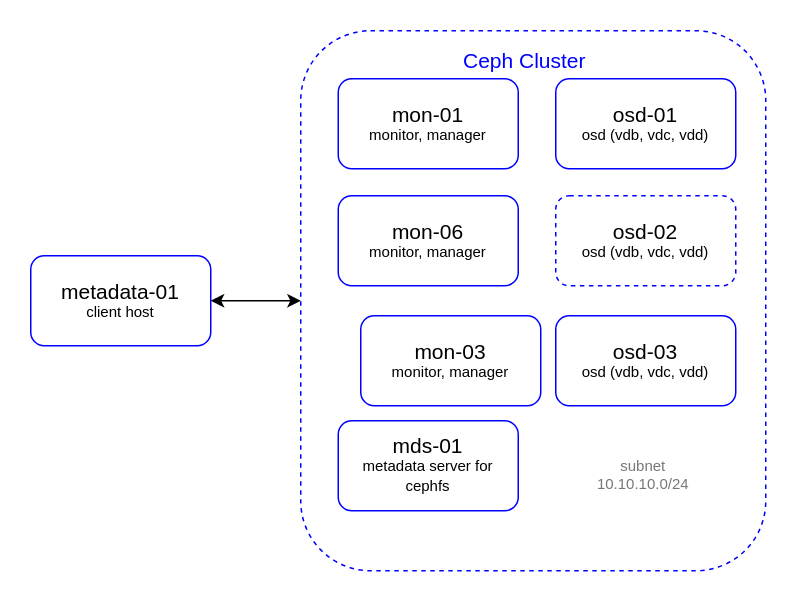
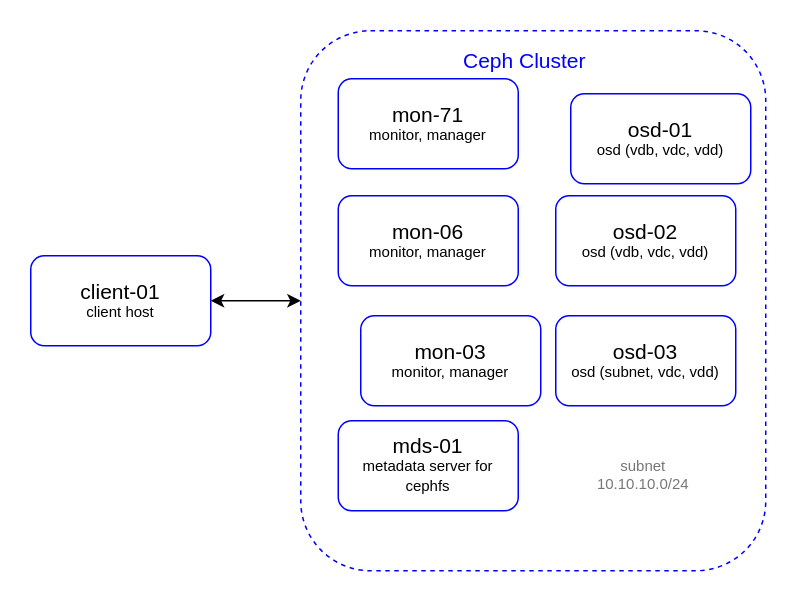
  <mxCell id="0" />
  <mxCell id="1" parent="0" />
  <mxCell id="2" value="" style="rounded=1;whiteSpace=wrap;html=1;strokeColor=#0000FF;dashed=1;fillColor=none;" parent="1" vertex="1"><mxGeometry x="200" width="310" height="360" as="geometry" y="20" /></mxCell>
  <mxCell id="3" value="&lt;p style=&quot;line-height: 100%&quot;&gt;&lt;font&gt;&lt;span style=&quot;font-size: 14px&quot;&gt;mds-01&lt;br&gt;&lt;/span&gt;&lt;/font&gt;&lt;span style=&quot;font-size: 10px&quot;&gt;metadata server for cephfs&lt;/span&gt;&lt;br&gt;&lt;/p&gt;" style="rounded=1;whiteSpace=wrap;html=1;strokeColor=#0000FF;" parent="1" vertex="1"><mxGeometry x="225" y="280" width="120" height="60" as="geometry" /></mxCell>
- <mxCell id="4" value="&lt;p style=&quot;line-height: 100%&quot;&gt;&lt;span style=&quot;font-size: 14px&quot;&gt;mon-01&lt;/span&gt;&lt;br&gt;&lt;span style=&quot;font-size: 10px&quot;&gt;monitor, manager&lt;/span&gt;&lt;/p&gt;" style="rounded=1;whiteSpace=wrap;html=1;strokeColor=#0000FF;" parent="1" vertex="1"><mxGeometry x="225" y="52" width="120" height="60" as="geometry" /></mxCell>
- <mxCell id="5" value="&lt;p style=&quot;line-height: 100%&quot;&gt;&lt;span style=&quot;font-size: 14px&quot;&gt;metadata-01&lt;/span&gt;&lt;br&gt;&lt;span style=&quot;font-size: 10px&quot;&gt;client host&lt;/span&gt;&lt;/p&gt;" style="rounded=1;whiteSpace=wrap;html=1;strokeColor=#0000FF;" parent="1" vertex="1"><mxGeometry x="20" y="170" width="120" height="60" as="geometry" /></mxCell>
+ <mxCell id="4" value="&lt;p style=&quot;line-height: 100%&quot;&gt;&lt;span style=&quot;font-size: 14px&quot;&gt;mon-71&lt;/span&gt;&lt;br&gt;&lt;span style=&quot;font-size: 10px&quot;&gt;monitor, manager&lt;/span&gt;&lt;/p&gt;" style="rounded=1;whiteSpace=wrap;html=1;strokeColor=#0000FF;" parent="1" vertex="1"><mxGeometry x="225" y="52" width="120" height="60" as="geometry" /></mxCell>
+ <mxCell id="5" value="&lt;p style=&quot;line-height: 100%&quot;&gt;&lt;span style=&quot;font-size: 14px&quot;&gt;client-01&lt;/span&gt;&lt;br&gt;&lt;span style=&quot;font-size: 10px&quot;&gt;client host&lt;/span&gt;&lt;/p&gt;" style="rounded=1;whiteSpace=wrap;html=1;strokeColor=#0000FF;" parent="1" vertex="1"><mxGeometry x="20" y="170" width="120" height="60" as="geometry" /></mxCell>
  <mxCell id="6" value="&lt;p style=&quot;line-height: 100%&quot;&gt;&lt;span style=&quot;font-size: 14px&quot;&gt;mon-03&lt;/span&gt;&lt;br&gt;&lt;span style=&quot;font-size: 10px&quot;&gt;monitor, manager&lt;/span&gt;&lt;/p&gt;" style="rounded=1;whiteSpace=wrap;html=1;strokeColor=#0000FF;" parent="1" vertex="1"><mxGeometry x="240" y="210" width="120" height="60" as="geometry" /></mxCell>
  <mxCell id="7" value="&lt;font style=&quot;font-size: 10px&quot;&gt;subnet&lt;br&gt;10.10.10.0/24&lt;/font&gt;" style="edgeLabel;html=1;align=center;verticalAlign=middle;resizable=0;points=[];fontSize=8;fontColor=#777777;rotation=0;" parent="1" vertex="1" connectable="0"><mxGeometry x="430" y="310" as="geometry"><mxPoint x="-3" y="5" as="offset" /></mxGeometry></mxCell>
  <mxCell id="8" value="" style="endArrow=classic;startArrow=classic;html=1;rounded=1;entryX=0;entryY=0.5;entryDx=0;entryDy=0;exitX=1;exitY=0.5;exitDx=0;exitDy=0;" parent="1" source="5" target="2" edge="1"><mxGeometry width="50" height="50" relative="1" as="geometry"><mxPoint x="-10" y="410" as="sourcePoint" /><mxPoint x="200" y="240" as="targetPoint" /></mxGeometry></mxCell>
  <mxCell id="9" value="&lt;p style=&quot;line-height: 100%&quot;&gt;&lt;span style=&quot;font-size: 14px&quot;&gt;mon-06&lt;/span&gt;&lt;br&gt;&lt;span style=&quot;font-size: 10px&quot;&gt;monitor, manager&lt;/span&gt;&lt;/p&gt;" style="rounded=1;whiteSpace=wrap;html=1;strokeColor=#0000FF;" parent="1" vertex="1"><mxGeometry x="225" y="130" width="120" height="60" as="geometry" /></mxCell>
- <mxCell id="10" value="&lt;p style=&quot;line-height: 100%&quot;&gt;&lt;font&gt;&lt;span style=&quot;font-size: 14px&quot;&gt;osd-02&lt;br&gt;&lt;/span&gt;&lt;/font&gt;&lt;span style=&quot;font-size: 10px&quot;&gt;osd (vdb, vdc, vdd)&lt;/span&gt;&lt;/p&gt;" style="rounded=1;whiteSpace=wrap;html=1;strokeColor=#0000FF;dashed=1;" parent="1" vertex="1"><mxGeometry x="370" y="130" width="120" height="60" as="geometry" /></mxCell>
- <mxCell id="11" value="&lt;p style=&quot;line-height: 100%&quot;&gt;&lt;font&gt;&lt;span style=&quot;font-size: 14px&quot;&gt;osd-01&lt;br&gt;&lt;/span&gt;&lt;/font&gt;&lt;span style=&quot;font-size: 10px&quot;&gt;osd (vdb, vdc, vdd)&lt;/span&gt;&lt;/p&gt;" style="rounded=1;whiteSpace=wrap;html=1;strokeColor=#0000FF;" parent="1" vertex="1"><mxGeometry x="370" y="52" width="120" height="60" as="geometry" /></mxCell>
- <mxCell id="12" value="&lt;p style=&quot;line-height: 100%&quot;&gt;&lt;font&gt;&lt;span style=&quot;font-size: 14px&quot;&gt;osd-03&lt;br&gt;&lt;/span&gt;&lt;/font&gt;&lt;span style=&quot;font-size: 10px&quot;&gt;osd (vdb, vdc, vdd)&lt;/span&gt;&lt;/p&gt;" style="rounded=1;whiteSpace=wrap;html=1;strokeColor=#0000FF;" parent="1" vertex="1"><mxGeometry x="370" y="210" width="120" height="60" as="geometry" /></mxCell>
+ <mxCell id="10" value="&lt;p style=&quot;line-height: 100%&quot;&gt;&lt;font&gt;&lt;span style=&quot;font-size: 14px&quot;&gt;osd-02&lt;br&gt;&lt;/span&gt;&lt;/font&gt;&lt;span style=&quot;font-size: 10px&quot;&gt;osd (vdb, vdc, vdd)&lt;/span&gt;&lt;/p&gt;" style="rounded=1;whiteSpace=wrap;html=1;strokeColor=#0000FF;" parent="1" vertex="1"><mxGeometry x="370" y="130" width="120" height="60" as="geometry" /></mxCell>
+ <mxCell id="11" value="&lt;p style=&quot;line-height: 100%&quot;&gt;&lt;font&gt;&lt;span style=&quot;font-size: 14px&quot;&gt;osd-01&lt;br&gt;&lt;/span&gt;&lt;/font&gt;&lt;span style=&quot;font-size: 10px&quot;&gt;osd (vdb, vdc, vdd)&lt;/span&gt;&lt;/p&gt;" style="rounded=1;whiteSpace=wrap;html=1;strokeColor=#0000FF;" parent="1" vertex="1"><mxGeometry x="380" y="62" width="120" height="60" as="geometry" /></mxCell>
+ <mxCell id="12" value="&lt;p style=&quot;line-height: 100%&quot;&gt;&lt;font&gt;&lt;span style=&quot;font-size: 14px&quot;&gt;osd-03&lt;br&gt;&lt;/span&gt;&lt;/font&gt;&lt;span style=&quot;font-size: 10px&quot;&gt;osd (subnet, vdc, vdd)&lt;/span&gt;&lt;/p&gt;" style="rounded=1;whiteSpace=wrap;html=1;strokeColor=#0000FF;" parent="1" vertex="1"><mxGeometry x="370" y="210" width="120" height="60" as="geometry" /></mxCell>
  <mxCell id="13" value="&lt;font color=&quot;#0000ff&quot; style=&quot;font-size: 14px&quot;&gt;Ceph Cluster&lt;/font&gt;" style="edgeLabel;html=1;align=center;verticalAlign=middle;resizable=0;points=[];fontSize=8;fontColor=#777777;" parent="1" vertex="1" connectable="0"><mxGeometry x="345.002" y="39.995" as="geometry"><mxPoint x="3" as="offset" /></mxGeometry></mxCell>
